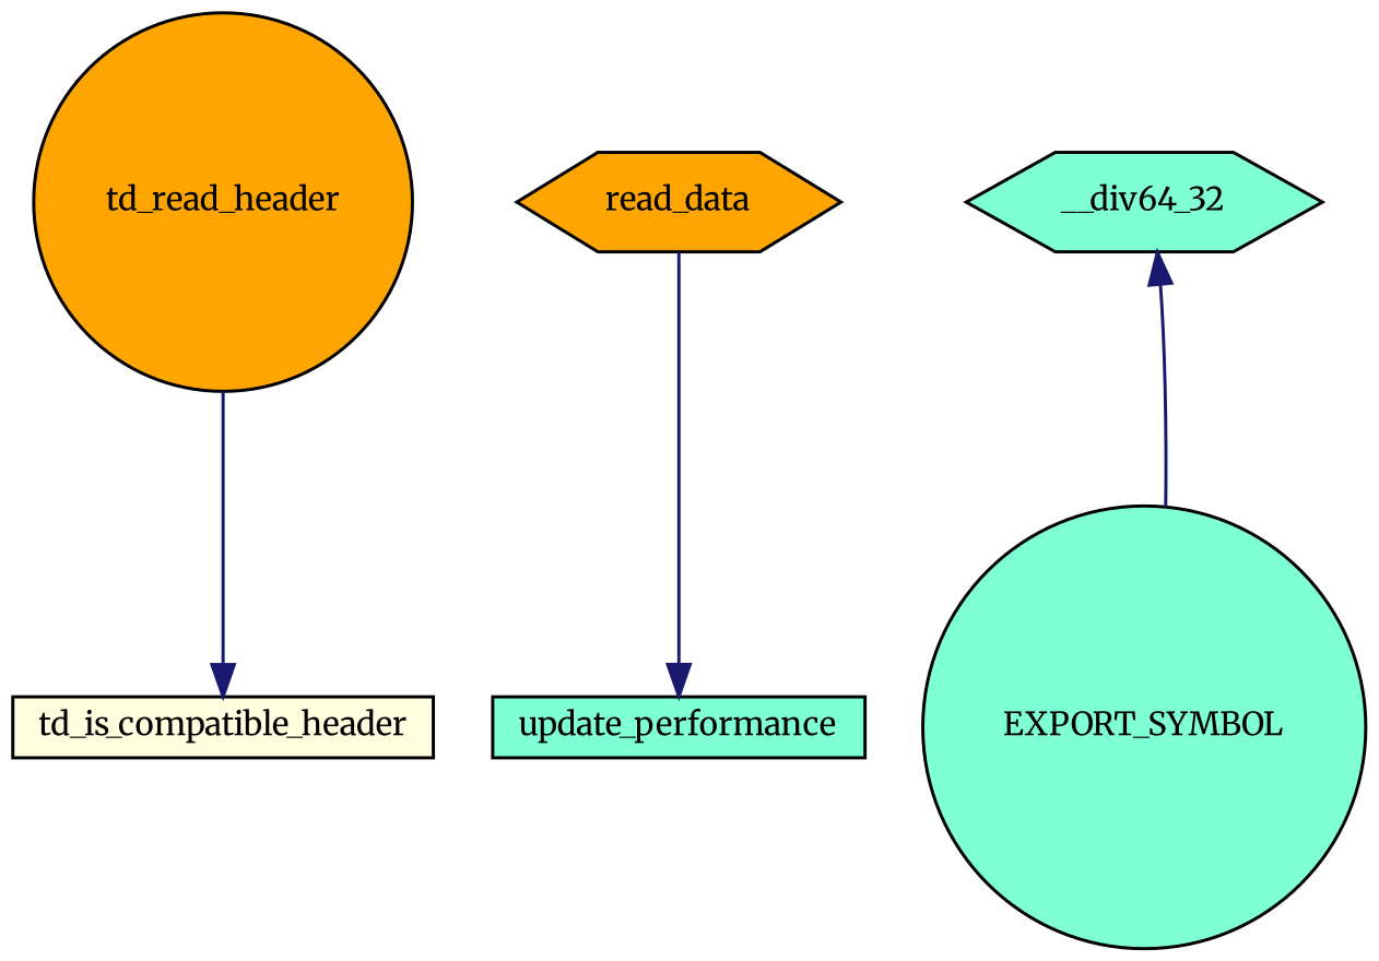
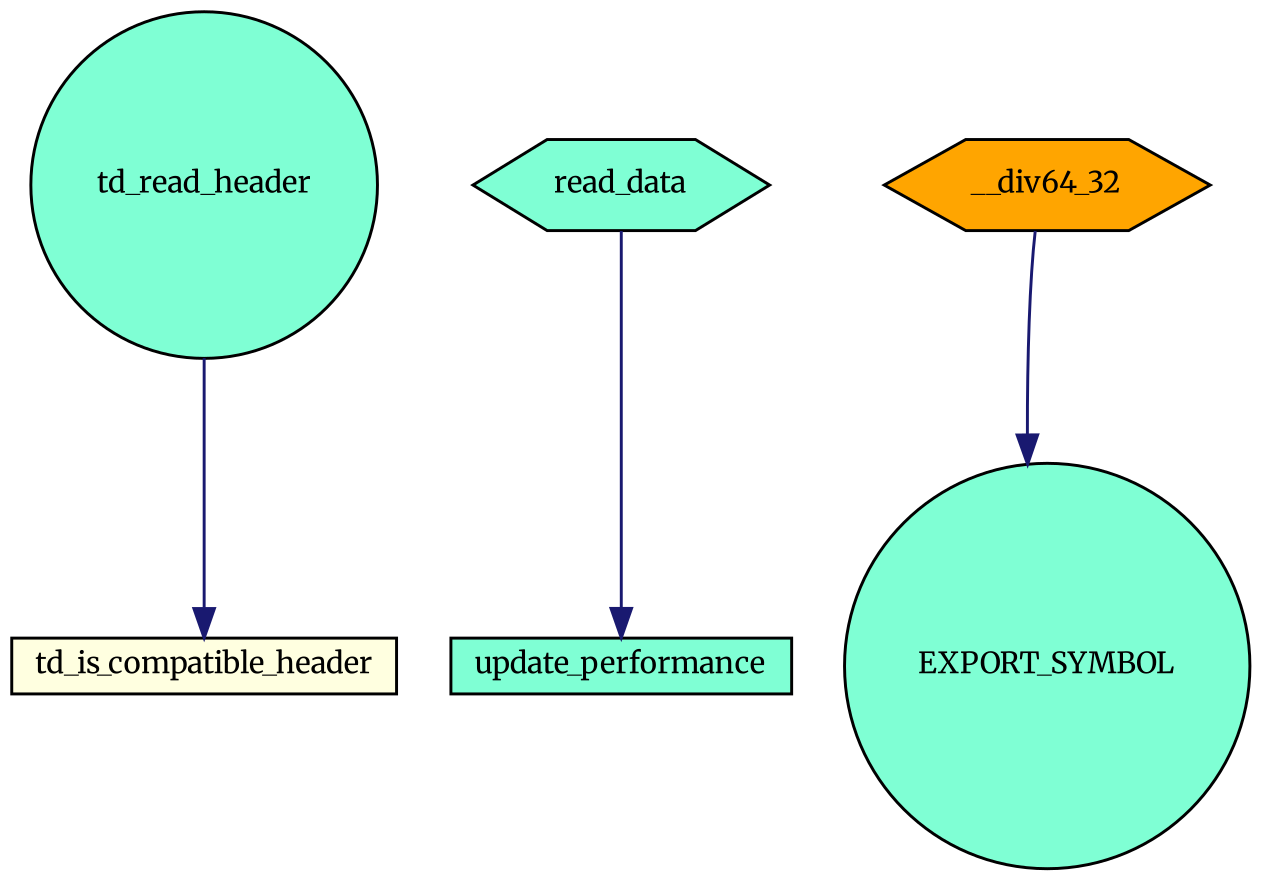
  digraph {
    fontname=Merriweather
    rankdir=TB
    node [color=black fillcolor=aquamarine fontname=Merriweather fontsize=10 shape=circle style=filled]
    edge [color=midnightblue fontname=Merriweather fontsize=10 labelfontname=Helvetica labelfontsize=10 style=solid]
-   n1 [fillcolor=orange fontcolor=black height=0.2 label=td_read_header width=0.4]
+   n1 [fontcolor=black height=0.2 label=td_read_header width=0.4]
    n2 [fillcolor=lightyellow height=0.2 label=td_is_compatible_header shape=box width=0.4]
-   n3 [fillcolor=orange height=0.2 label=read_data shape=hexagon width=0.4]
+   n3 [height=0.2 label=read_data shape=hexagon width=0.4]
    n4 [height=0.2 label=update_performance shape=box width=0.4]
-   n5 [height=0.2 label=__div64_32 shape=hexagon width=0.4]
+   n5 [fillcolor=orange height=0.2 label=__div64_32 shape=hexagon width=0.4]
    n6 [height=0.2 label=EXPORT_SYMBOL width=0.4]
    n1 -> n2
    n3 -> n4
-   n6 -> n5
+   n5 -> n6
  }
